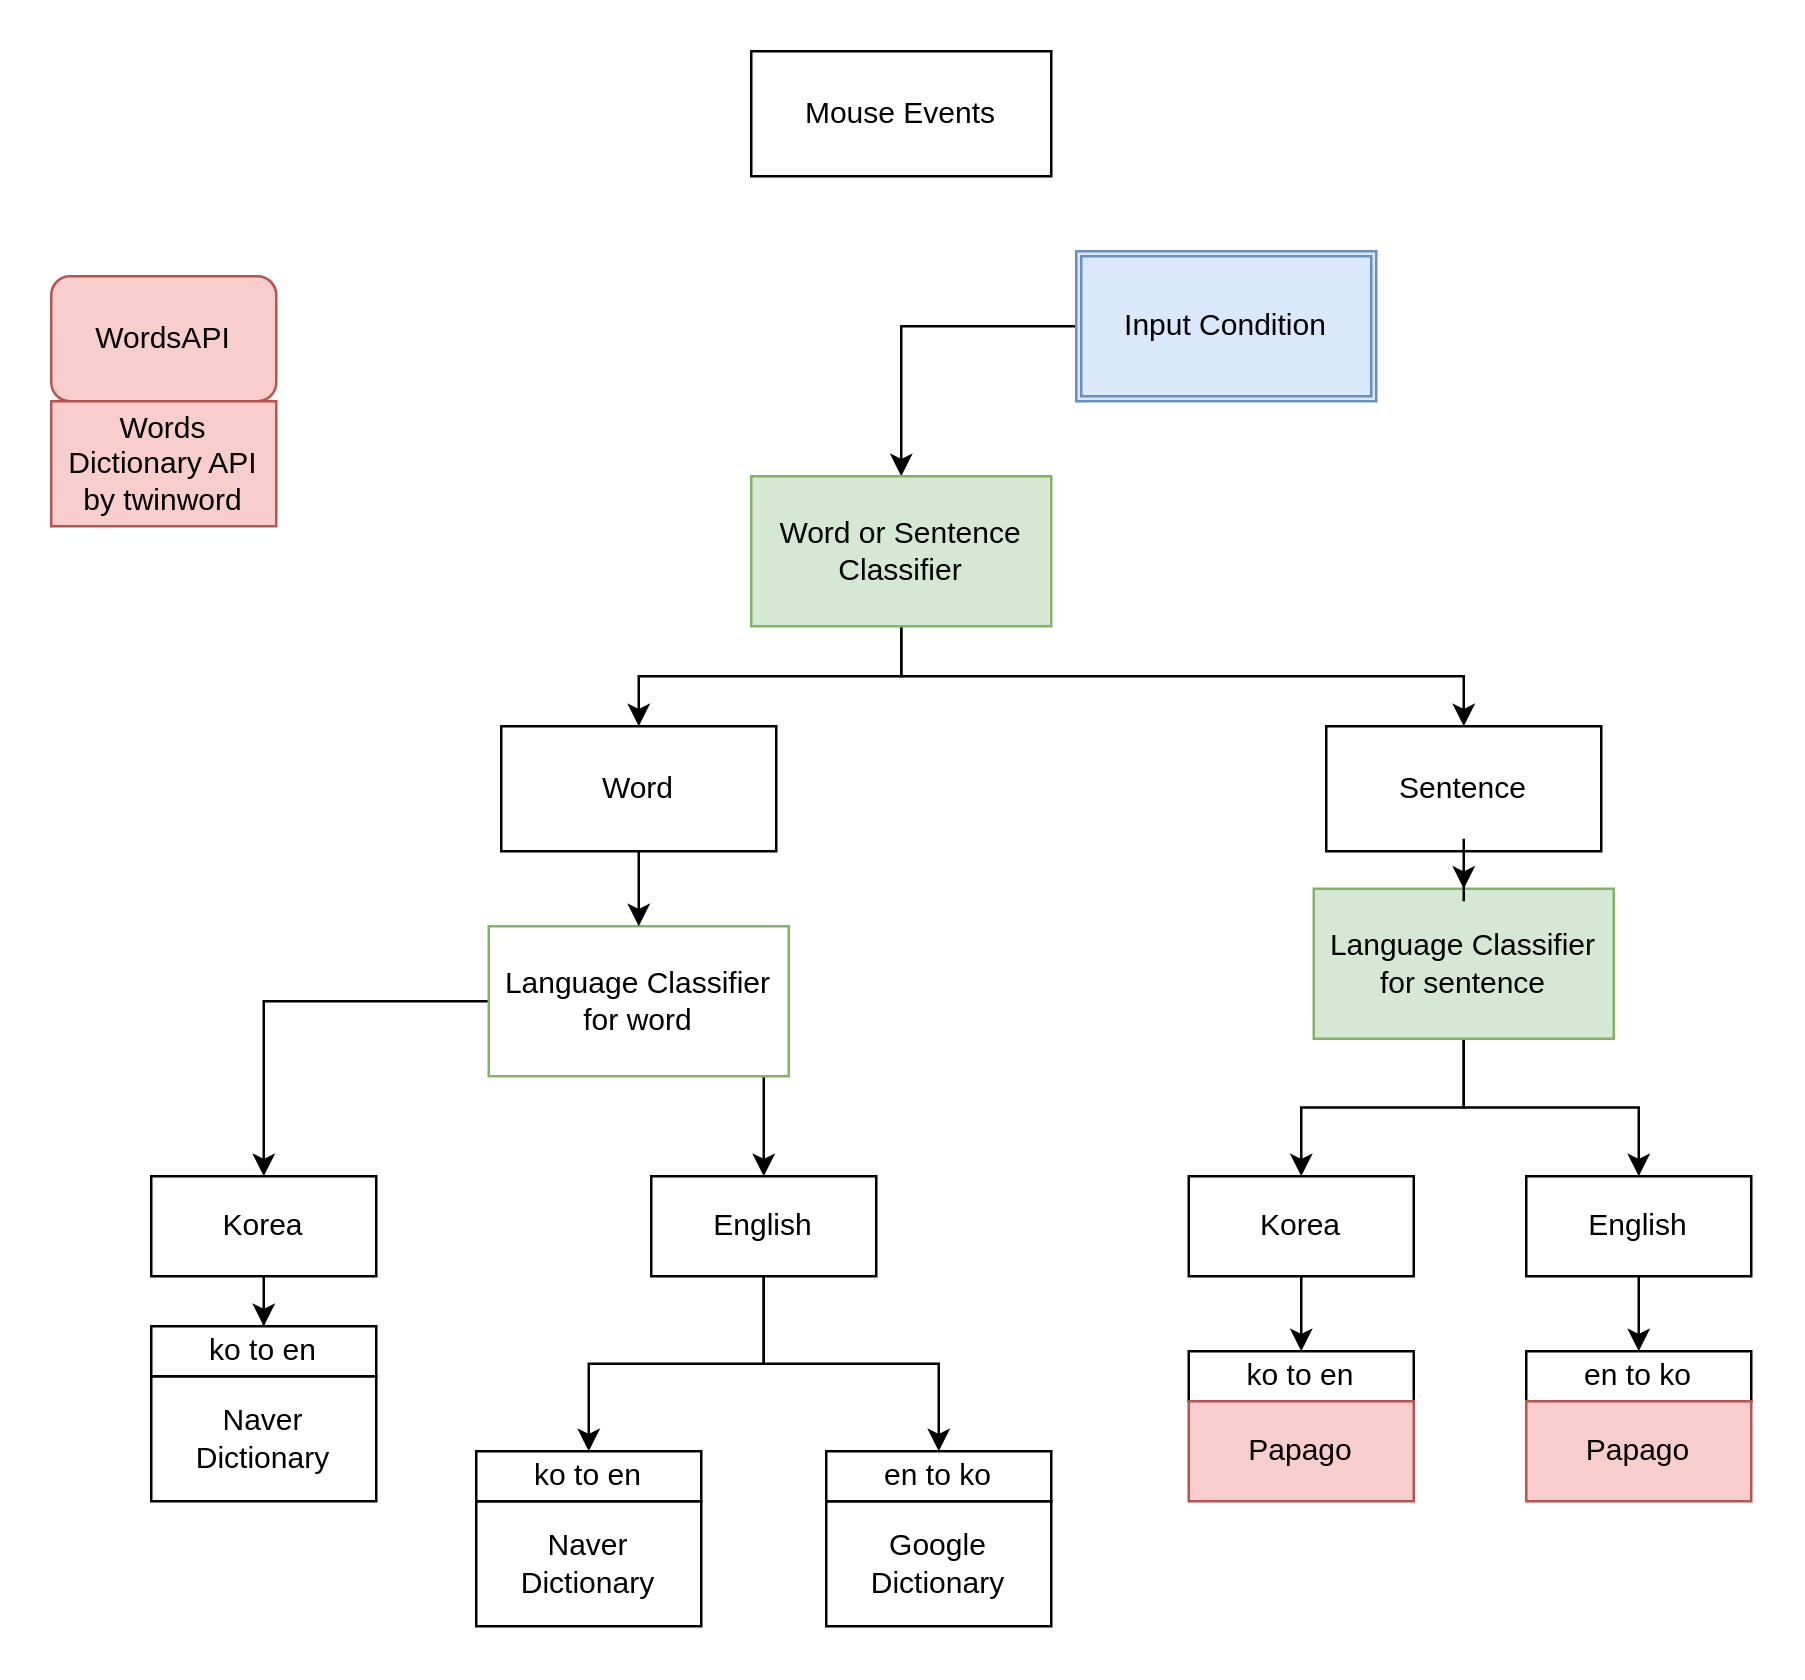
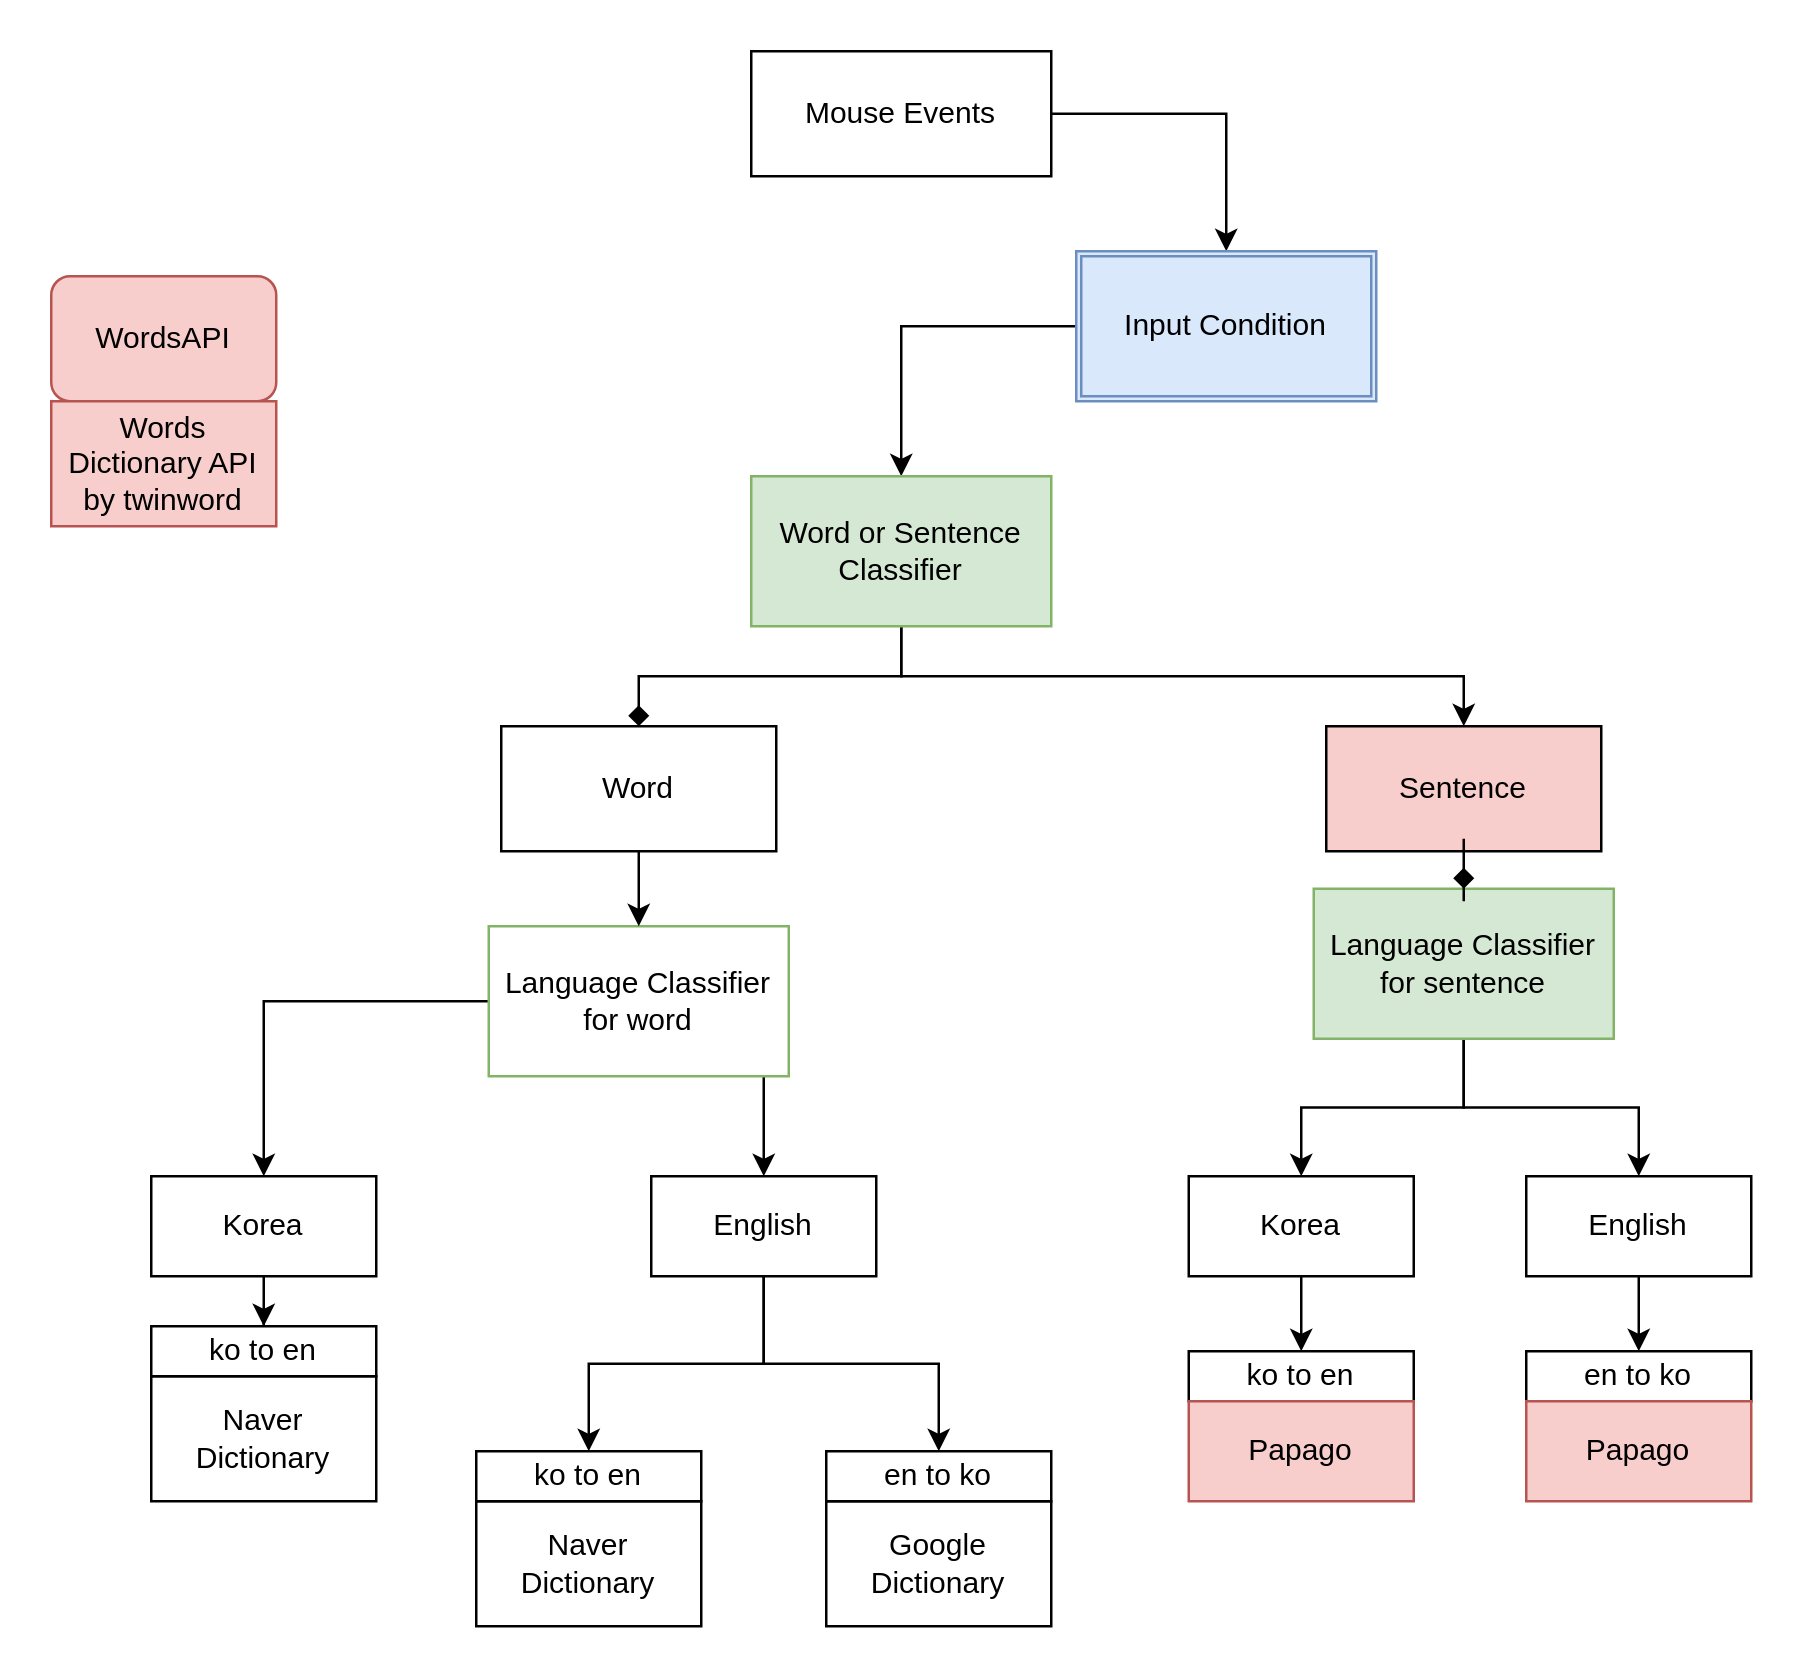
  <mxCell id="0" />
  <mxCell id="1" parent="0" />
+ <mxCell id="2" style="edgeStyle=orthogonalEdgeStyle;rounded=0;orthogonalLoop=1;jettySize=auto;html=1;entryX=0.5;entryY=0;entryDx=0;entryDy=0;" edge="1" parent="1" source="3" target="5"><mxGeometry relative="1" as="geometry" /></mxCell>
  <mxCell id="3" value="Mouse Events" style="rounded=0;whiteSpace=wrap;html=1;" parent="1" vertex="1"><mxGeometry x="300" y="20" width="120" height="50" as="geometry" /></mxCell>
  <mxCell id="4" style="edgeStyle=orthogonalEdgeStyle;rounded=0;orthogonalLoop=1;jettySize=auto;html=1;entryX=0.5;entryY=0;entryDx=0;entryDy=0;" edge="1" parent="1" source="5" target="8"><mxGeometry relative="1" as="geometry" /></mxCell>
  <mxCell id="5" value="Input Condition" style="shape=ext;double=1;rounded=0;whiteSpace=wrap;html=1;fillColor=#dae8fc;strokeColor=#6c8ebf;" vertex="1" parent="1"><mxGeometry x="430" y="100" width="120" height="60" as="geometry" /></mxCell>
- <mxCell id="6" style="edgeStyle=orthogonalEdgeStyle;rounded=0;orthogonalLoop=1;jettySize=auto;html=1;" edge="1" parent="1" source="8" target="9"><mxGeometry relative="1" as="geometry" /></mxCell>
+ <mxCell id="6" style="edgeStyle=orthogonalEdgeStyle;rounded=0;orthogonalLoop=1;jettySize=auto;html=1;endArrow=diamond;" edge="1" parent="1" source="8" target="9"><mxGeometry relative="1" as="geometry" /></mxCell>
  <mxCell id="7" style="edgeStyle=orthogonalEdgeStyle;rounded=0;orthogonalLoop=1;jettySize=auto;html=1;entryX=0.5;entryY=0;entryDx=0;entryDy=0;" edge="1" parent="1" source="8" target="19"><mxGeometry relative="1" as="geometry"><Array as="points"><mxPoint x="360" y="270" /><mxPoint x="585" y="270" /></Array></mxGeometry></mxCell>
  <mxCell id="8" value="Word or Sentence Classifier" style="rounded=0;whiteSpace=wrap;html=1;fillColor=#d5e8d4;strokeColor=#82b366;" vertex="1" parent="1"><mxGeometry x="300" y="190" width="120" height="60" as="geometry" /></mxCell>
  <mxCell id="9" value="Word" style="rounded=0;whiteSpace=wrap;html=1;" vertex="1" parent="1"><mxGeometry x="200" y="290" width="110" height="50" as="geometry" /></mxCell>
  <mxCell id="10" style="edgeStyle=orthogonalEdgeStyle;rounded=0;orthogonalLoop=1;jettySize=auto;html=1;entryX=0.5;entryY=0;entryDx=0;entryDy=0;" edge="1" parent="1" source="12" target="15"><mxGeometry relative="1" as="geometry" /></mxCell>
  <mxCell id="11" style="edgeStyle=orthogonalEdgeStyle;rounded=0;orthogonalLoop=1;jettySize=auto;html=1;" edge="1" parent="1" source="12" target="18"><mxGeometry relative="1" as="geometry"><Array as="points"><mxPoint x="305" y="440" /><mxPoint x="305" y="440" /></Array></mxGeometry></mxCell>
  <mxCell id="12" value="Language Classifier for word" style="rounded=0;whiteSpace=wrap;html=1;fillColor=#ffffff;strokeColor=#82b366;" vertex="1" parent="1"><mxGeometry x="195" y="370" width="120" height="60" as="geometry" /></mxCell>
  <mxCell id="13" value="" style="endArrow=classic;html=1;exitX=0.5;exitY=1;exitDx=0;exitDy=0;entryX=0.5;entryY=0;entryDx=0;entryDy=0;" edge="1" parent="1" source="9" target="12"><mxGeometry width="50" height="50" relative="1" as="geometry"><mxPoint x="360" y="440" as="sourcePoint" /><mxPoint x="410" y="390" as="targetPoint" /></mxGeometry></mxCell>
  <mxCell id="14" style="edgeStyle=orthogonalEdgeStyle;rounded=0;orthogonalLoop=1;jettySize=auto;html=1;entryX=0.5;entryY=0;entryDx=0;entryDy=0;" edge="1" parent="1" source="15" target="26"><mxGeometry relative="1" as="geometry" /></mxCell>
  <mxCell id="15" value="Korea" style="rounded=0;whiteSpace=wrap;html=1;" vertex="1" parent="1"><mxGeometry x="60" y="470" width="90" height="40" as="geometry" /></mxCell>
  <mxCell id="16" style="edgeStyle=orthogonalEdgeStyle;rounded=0;orthogonalLoop=1;jettySize=auto;html=1;entryX=0.5;entryY=0;entryDx=0;entryDy=0;" edge="1" parent="1" source="18" target="31"><mxGeometry relative="1" as="geometry" /></mxCell>
  <mxCell id="17" style="edgeStyle=orthogonalEdgeStyle;rounded=0;orthogonalLoop=1;jettySize=auto;html=1;entryX=0.5;entryY=0;entryDx=0;entryDy=0;" edge="1" parent="1" source="18" target="33"><mxGeometry relative="1" as="geometry" /></mxCell>
  <mxCell id="18" value="English" style="rounded=0;whiteSpace=wrap;html=1;" vertex="1" parent="1"><mxGeometry x="260" y="470" width="90" height="40" as="geometry" /></mxCell>
- <mxCell id="19" value="Sentence" style="rounded=0;whiteSpace=wrap;html=1;" vertex="1" parent="1"><mxGeometry x="530" y="290" width="110" height="50" as="geometry" /></mxCell>
+ <mxCell id="19" value="Sentence" style="rounded=0;whiteSpace=wrap;html=1;fillColor=#f8cecc;" vertex="1" parent="1"><mxGeometry x="530" y="290" width="110" height="50" as="geometry" /></mxCell>
  <mxCell id="20" style="edgeStyle=orthogonalEdgeStyle;rounded=0;orthogonalLoop=1;jettySize=auto;html=1;" edge="1" parent="1" source="22" target="30"><mxGeometry relative="1" as="geometry" /></mxCell>
  <mxCell id="21" style="edgeStyle=orthogonalEdgeStyle;rounded=0;orthogonalLoop=1;jettySize=auto;html=1;entryX=0.5;entryY=0;entryDx=0;entryDy=0;" edge="1" parent="1" source="22" target="28"><mxGeometry relative="1" as="geometry" /></mxCell>
  <mxCell id="22" value="Language Classifier for sentence" style="rounded=0;whiteSpace=wrap;html=1;fillColor=#d5e8d4;strokeColor=#82b366;" vertex="1" parent="1"><mxGeometry x="525" y="355" width="120" height="60" as="geometry" /></mxCell>
- <mxCell id="23" style="edgeStyle=orthogonalEdgeStyle;rounded=0;orthogonalLoop=1;jettySize=auto;html=1;entryX=0.5;entryY=0;entryDx=0;entryDy=0;" edge="1" parent="1" source="19" target="22"><mxGeometry relative="1" as="geometry" /></mxCell>
+ <mxCell id="23" style="edgeStyle=orthogonalEdgeStyle;rounded=0;orthogonalLoop=1;jettySize=auto;html=1;entryX=0.5;entryY=0;entryDx=0;entryDy=0;endArrow=diamond;" edge="1" parent="1" source="19" target="22"><mxGeometry relative="1" as="geometry" /></mxCell>
  <mxCell id="24" value="Naver Dictionary" style="rounded=0;whiteSpace=wrap;html=1;" vertex="1" parent="1"><mxGeometry x="60" y="550" width="90" height="50" as="geometry" /></mxCell>
  <mxCell id="25" value="Google Dictionary" style="rounded=0;whiteSpace=wrap;html=1;" vertex="1" parent="1"><mxGeometry x="330" y="600" width="90" height="50" as="geometry" /></mxCell>
  <mxCell id="26" value="ko to en" style="rounded=0;whiteSpace=wrap;html=1;" vertex="1" parent="1"><mxGeometry x="60" y="530" width="90" height="20" as="geometry" /></mxCell>
  <mxCell id="27" style="edgeStyle=orthogonalEdgeStyle;rounded=0;orthogonalLoop=1;jettySize=auto;html=1;entryX=0.5;entryY=0;entryDx=0;entryDy=0;" edge="1" parent="1" source="28" target="38"><mxGeometry relative="1" as="geometry" /></mxCell>
  <mxCell id="28" value="Korea" style="rounded=0;whiteSpace=wrap;html=1;" vertex="1" parent="1"><mxGeometry x="475" y="470" width="90" height="40" as="geometry" /></mxCell>
  <mxCell id="29" style="edgeStyle=orthogonalEdgeStyle;rounded=0;orthogonalLoop=1;jettySize=auto;html=1;entryX=0.5;entryY=0;entryDx=0;entryDy=0;" edge="1" parent="1" source="30" target="36"><mxGeometry relative="1" as="geometry" /></mxCell>
  <mxCell id="30" value="English" style="rounded=0;whiteSpace=wrap;html=1;" vertex="1" parent="1"><mxGeometry x="610" y="470" width="90" height="40" as="geometry" /></mxCell>
  <mxCell id="31" value="en to ko" style="rounded=0;whiteSpace=wrap;html=1;" vertex="1" parent="1"><mxGeometry x="330" y="580" width="90" height="20" as="geometry" /></mxCell>
  <mxCell id="32" value="Naver Dictionary" style="rounded=0;whiteSpace=wrap;html=1;" vertex="1" parent="1"><mxGeometry x="190" y="600" width="90" height="50" as="geometry" /></mxCell>
  <mxCell id="33" value="ko to en" style="rounded=0;whiteSpace=wrap;html=1;" vertex="1" parent="1"><mxGeometry x="190" y="580" width="90" height="20" as="geometry" /></mxCell>
  <mxCell id="34" value="WordsAPI" style="whiteSpace=wrap;html=1;fillColor=#f8cecc;strokeColor=#b85450;rounded=1;" vertex="1" parent="1"><mxGeometry x="20" y="110" width="90" height="50" as="geometry" /></mxCell>
  <mxCell id="35" value="Words Dictionary API by twinword" style="rounded=0;whiteSpace=wrap;html=1;fillColor=#f8cecc;strokeColor=#b85450;" vertex="1" parent="1"><mxGeometry x="20" y="160" width="90" height="50" as="geometry" /></mxCell>
  <mxCell id="36" value="en to ko" style="rounded=0;whiteSpace=wrap;html=1;" vertex="1" parent="1"><mxGeometry x="610" y="540" width="90" height="20" as="geometry" /></mxCell>
  <mxCell id="37" value="Papago" style="rounded=0;whiteSpace=wrap;html=1;fillColor=#f8cecc;strokeColor=#b85450;" vertex="1" parent="1"><mxGeometry x="610" y="560" width="90" height="40" as="geometry" /></mxCell>
  <mxCell id="38" value="ko to en" style="rounded=0;whiteSpace=wrap;html=1;" vertex="1" parent="1"><mxGeometry x="475" y="540" width="90" height="20" as="geometry" /></mxCell>
  <mxCell id="39" value="Papago" style="rounded=0;whiteSpace=wrap;html=1;fillColor=#f8cecc;strokeColor=#b85450;" vertex="1" parent="1"><mxGeometry x="475" y="560" width="90" height="40" as="geometry" /></mxCell>
